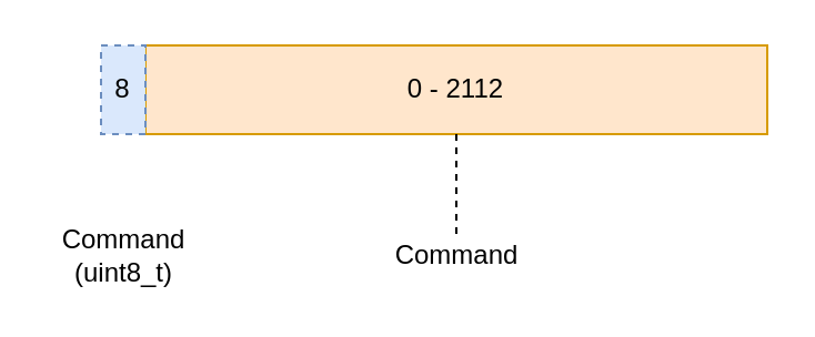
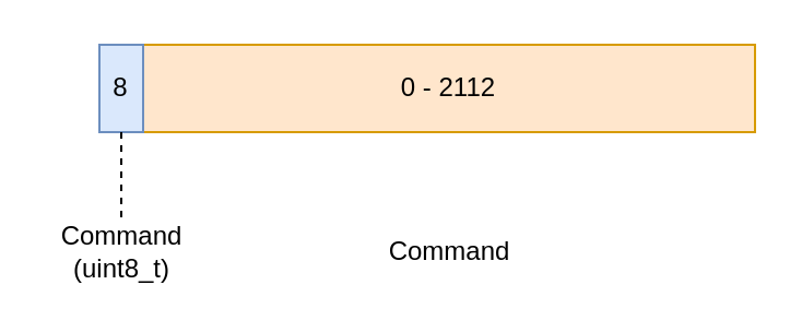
  <mxCell id="0" />
  <mxCell id="1" parent="0" />
  <mxCell id="2" value="0 - 2112" style="rounded=0;whiteSpace=wrap;html=1;fillColor=#ffe6cc;strokeColor=#d79b00;" parent="1" vertex="1"><mxGeometry x="65" y="20" width="280" height="40" as="geometry" /></mxCell>
  <mxCell id="3" value="Command" style="text;html=1;align=center;verticalAlign=middle;resizable=0;points=[];autosize=1;" parent="1" vertex="1"><mxGeometry x="165" y="105" width="80" height="20" as="geometry" /></mxCell>
- <mxCell id="4" value="" style="endArrow=none;dashed=1;html=1;exitX=0.5;exitY=1;exitDx=0;exitDy=0;" parent="1" source="2" target="3" edge="1"><mxGeometry width="50" height="50" relative="1" as="geometry"><mxPoint x="145" y="300" as="sourcePoint" /><mxPoint x="195" y="250" as="targetPoint" /></mxGeometry></mxCell>
- <mxCell id="5" value="8" style="rounded=0;whiteSpace=wrap;html=1;fillColor=#dae8fc;strokeColor=#6c8ebf;dashed=1;" parent="1" vertex="1"><mxGeometry x="45" y="20" width="20" height="40" as="geometry" /></mxCell>
+ <mxCell id="5" value="8" style="rounded=0;whiteSpace=wrap;html=1;fillColor=#dae8fc;strokeColor=#6c8ebf;" parent="1" vertex="1"><mxGeometry x="45" y="20" width="20" height="40" as="geometry" /></mxCell>
  <mxCell id="6" value="Command&lt;br&gt;(uint8_t)" style="text;html=1;align=center;verticalAlign=middle;resizable=0;points=[];autosize=1;" parent="1" vertex="1"><mxGeometry x="20" y="100" width="70" height="30" as="geometry" /></mxCell>
+ <mxCell id="7" value="" style="endArrow=none;dashed=1;html=1;exitX=0.5;exitY=1;exitDx=0;exitDy=0;" parent="1" source="5" target="6" edge="1"><mxGeometry width="50" height="50" relative="1" as="geometry"><mxPoint x="145" y="260" as="sourcePoint" /><mxPoint x="195" y="210" as="targetPoint" /></mxGeometry></mxCell>
